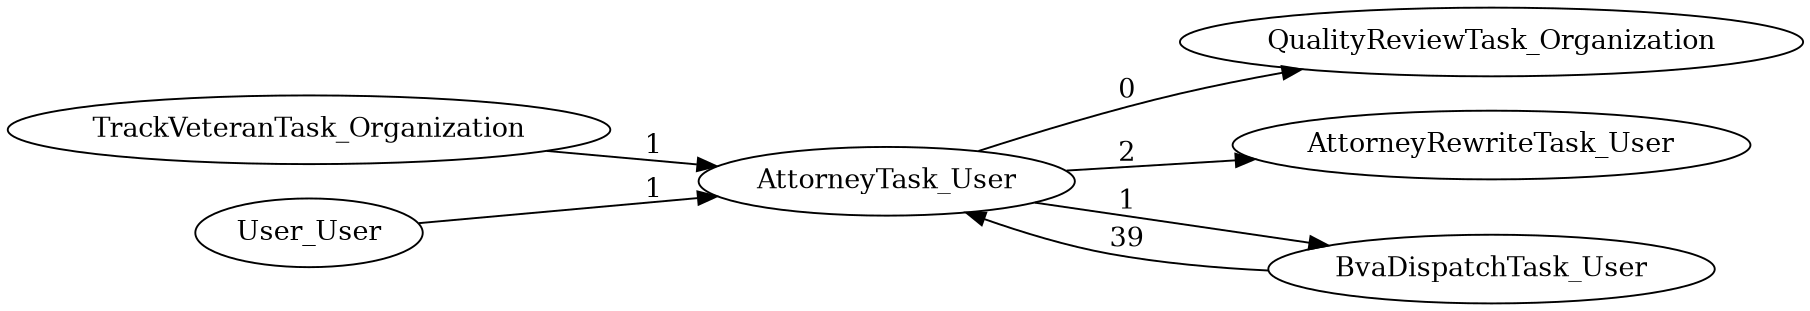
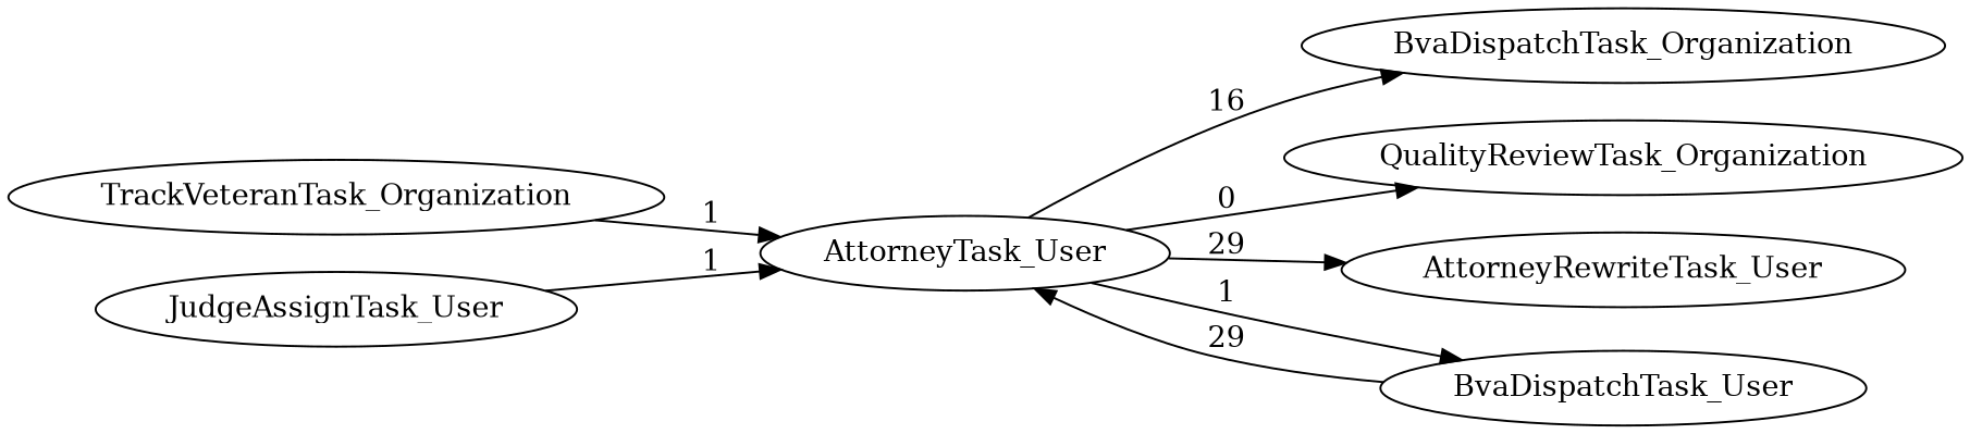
  digraph {
    rankdir=LR
    AttorneyTask_User
+   BvaDispatchTask_Organization
    QualityReviewTask_Organization
    AttorneyRewriteTask_User
    n5 [label=BvaDispatchTask_User]
    TrackVeteranTask_Organization
-   JudgeAssignTask_User [label=User_User]
+   JudgeAssignTask_User
+   AttorneyTask_User -> BvaDispatchTask_Organization [label=16]
    AttorneyTask_User -> QualityReviewTask_Organization [label=0]
-   AttorneyTask_User -> AttorneyRewriteTask_User [label=2]
+   AttorneyTask_User -> AttorneyRewriteTask_User [label=29]
    AttorneyTask_User -> n5 [label=1]
-   n5 -> AttorneyTask_User [label=39]
+   n5 -> AttorneyTask_User [label=29]
    TrackVeteranTask_Organization -> AttorneyTask_User [label=1]
    JudgeAssignTask_User -> AttorneyTask_User [label=1]
  }
